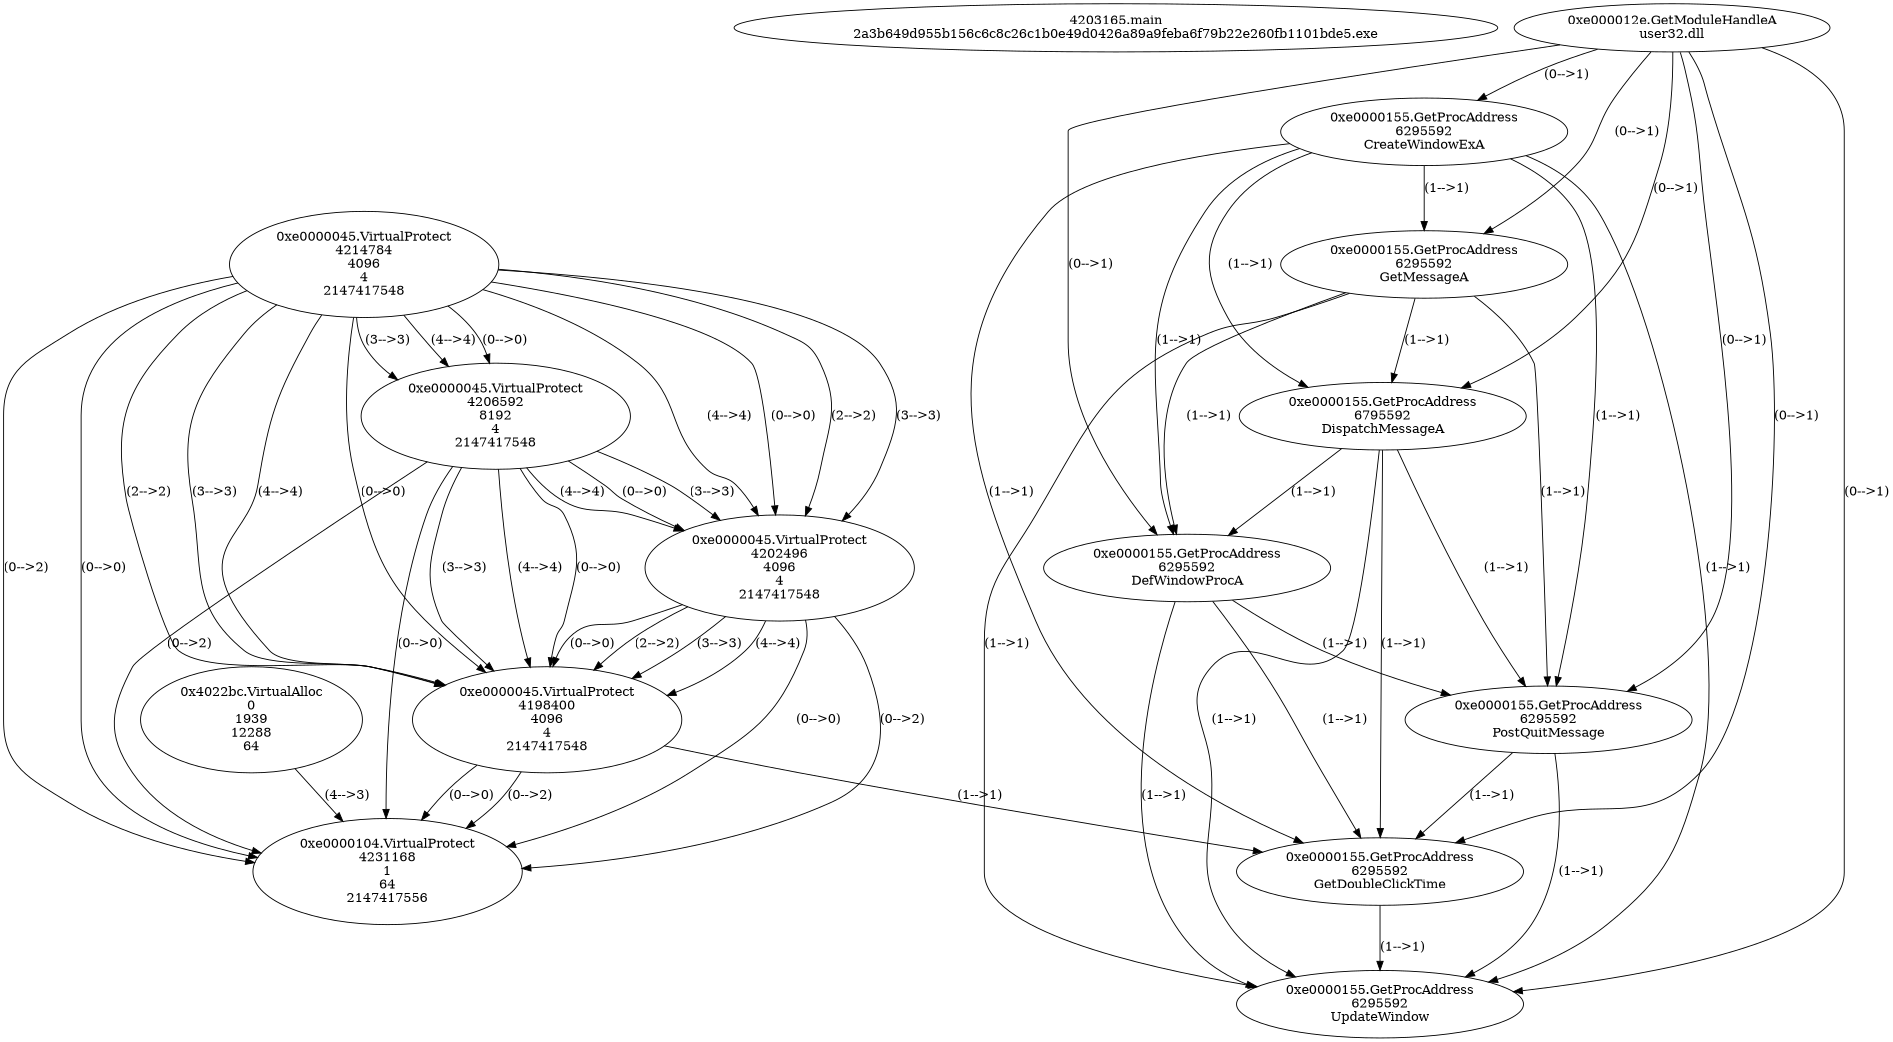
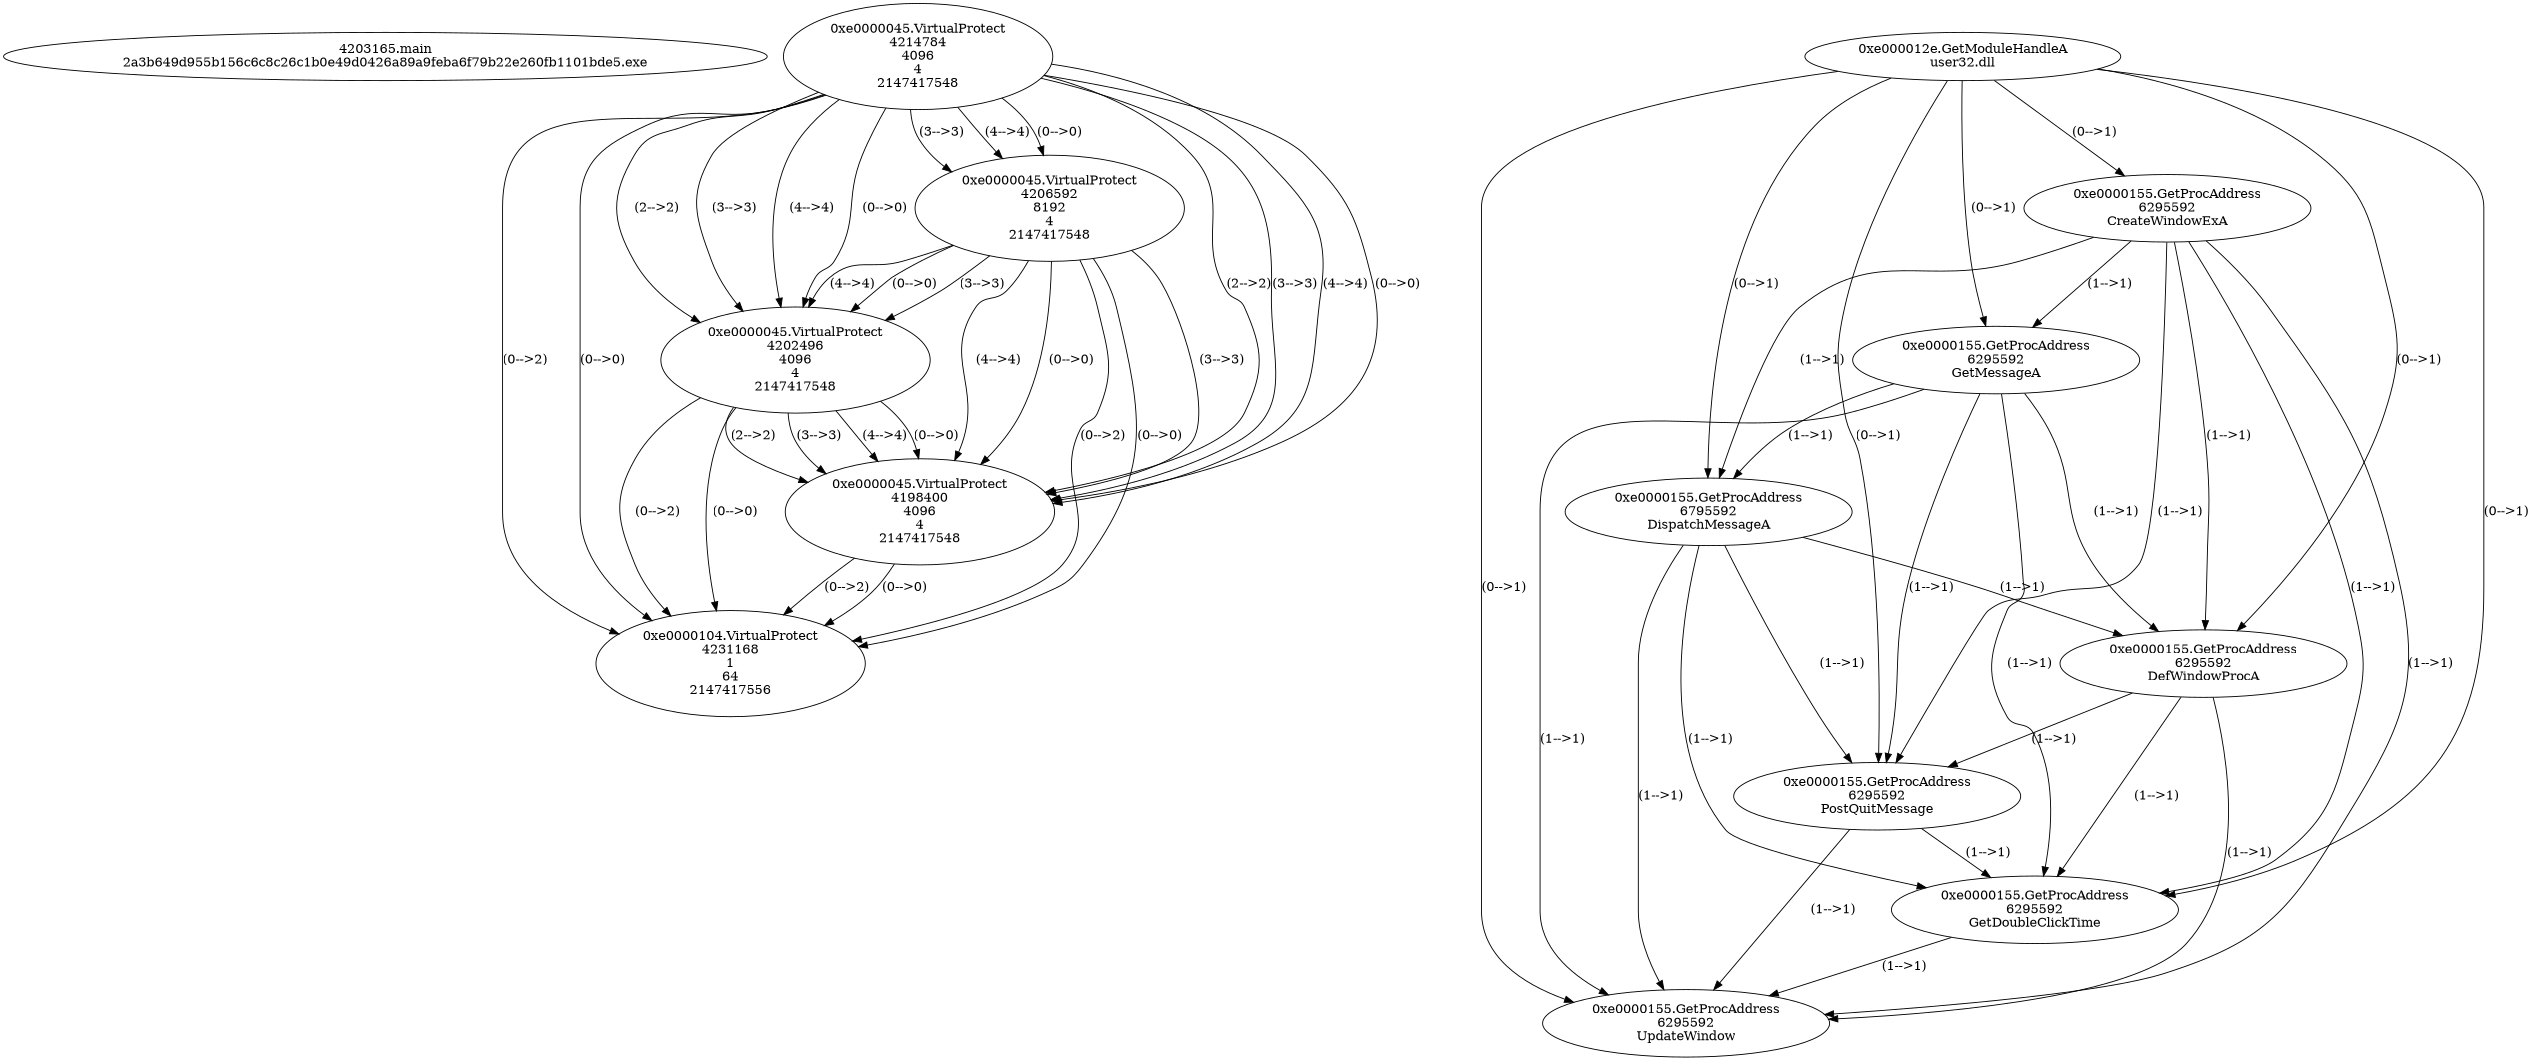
  digraph {
    n1 [label="4203165.main\n2a3b649d955b156c6c8c26c1b0e49d0426a89a9feba6f79b22e260fb1101bde5.exe"]
-   n2 [label="0x4022bc.VirtualAlloc\n0\n1939\n12288\n64"]
    n3 [label="0xe0000104.VirtualProtect\n4231168\n1\n64\n2147417556"]
    n4 [label="0xe0000045.VirtualProtect\n4214784\n4096\n4\n2147417548"]
    n5 [label="0xe0000045.VirtualProtect\n4206592\n8192\n4\n2147417548"]
    n6 [label="0xe0000045.VirtualProtect\n4202496\n4096\n4\n2147417548"]
    n7 [label="0xe0000045.VirtualProtect\n4198400\n4096\n4\n2147417548"]
    n8 [label="0xe000012e.GetModuleHandleA\nuser32.dll"]
    n9 [label="0xe0000155.GetProcAddress\n6295592\nCreateWindowExA"]
    n10 [label="0xe0000155.GetProcAddress\n6295592\nGetMessageA"]
    n11 [label="0xe0000155.GetProcAddress\n6795592\nDispatchMessageA"]
    n12 [label="0xe0000155.GetProcAddress\n6295592\nDefWindowProcA"]
    n13 [label="0xe0000155.GetProcAddress\n6295592\nPostQuitMessage"]
    n14 [label="0xe0000155.GetProcAddress\n6295592\nGetDoubleClickTime"]
    n15 [label="0xe0000155.GetProcAddress\n6295592\nUpdateWindow"]
-   n2 -> n3 [label="(4-->3)"]
    n4 -> n3 [label="(0-->2)"]
    n4 -> n3 [label="(0-->0)"]
    n4 -> n5 [label="(3-->3)"]
    n4 -> n5 [label="(4-->4)"]
    n4 -> n5 [label="(0-->0)"]
    n4 -> n6 [label="(2-->2)"]
    n4 -> n6 [label="(3-->3)"]
    n4 -> n6 [label="(4-->4)"]
    n4 -> n6 [label="(0-->0)"]
    n4 -> n7 [label="(2-->2)"]
    n4 -> n7 [label="(3-->3)"]
    n4 -> n7 [label="(4-->4)"]
    n4 -> n7 [label="(0-->0)"]
    n5 -> n3 [label="(0-->2)"]
    n5 -> n3 [label="(0-->0)"]
    n5 -> n6 [label="(3-->3)"]
    n5 -> n6 [label="(4-->4)"]
    n5 -> n6 [label="(0-->0)"]
    n5 -> n7 [label="(3-->3)"]
    n5 -> n7 [label="(4-->4)"]
    n5 -> n7 [label="(0-->0)"]
    n6 -> n3 [label="(0-->2)"]
    n6 -> n3 [label="(0-->0)"]
    n6 -> n7 [label="(2-->2)"]
    n6 -> n7 [label="(3-->3)"]
    n6 -> n7 [label="(4-->4)"]
    n6 -> n7 [label="(0-->0)"]
    n7 -> n3 [label="(0-->2)"]
    n7 -> n3 [label="(0-->0)"]
    n8 -> n9 [label="(0-->1)"]
    n8 -> n10 [label="(0-->1)"]
    n8 -> n11 [label="(0-->1)"]
    n8 -> n12 [label="(0-->1)"]
    n8 -> n13 [label="(0-->1)"]
    n8 -> n14 [label="(0-->1)"]
    n8 -> n15 [label="(0-->1)"]
    n9 -> n10 [label="(1-->1)"]
    n9 -> n11 [label="(1-->1)"]
    n9 -> n12 [label="(1-->1)"]
    n9 -> n13 [label="(1-->1)"]
    n9 -> n14 [label="(1-->1)"]
    n9 -> n15 [label="(1-->1)"]
    n10 -> n11 [label="(1-->1)"]
    n10 -> n12 [label="(1-->1)"]
    n10 -> n13 [label="(1-->1)"]
-   n7 -> n14 [label="(1-->1)"]
+   n10 -> n14 [label="(1-->1)"]
    n10 -> n15 [label="(1-->1)"]
    n11 -> n12 [label="(1-->1)"]
    n11 -> n13 [label="(1-->1)"]
    n11 -> n14 [label="(1-->1)"]
    n11 -> n15 [label="(1-->1)"]
    n12 -> n13 [label="(1-->1)"]
    n12 -> n14 [label="(1-->1)"]
    n12 -> n15 [label="(1-->1)"]
    n13 -> n14 [label="(1-->1)"]
    n13 -> n15 [label="(1-->1)"]
    n14 -> n15 [label="(1-->1)"]
  }
